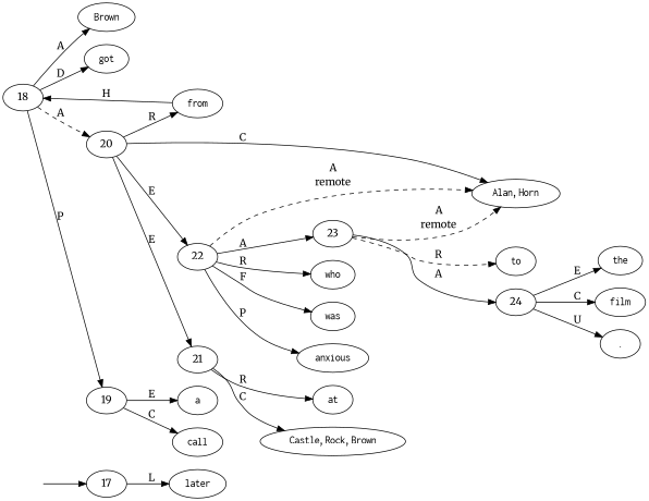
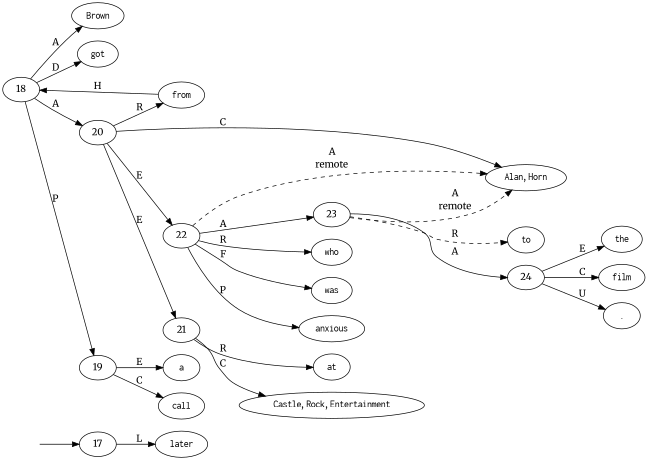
  digraph {
    fontname=Merriweather
    rankdir=LR
    node [fontname=Merriweather shape=oval]
    edge [fontname=Merriweather]
    top [style=invis shape=""]
    17 [shape=""]
    n3 [label=<<table align="center" border="0" cellspacing="0"><tr><td colspan="2"><font face="Courier">later</font></td></tr></table>>]
    18 [shape=""]
    n5 [label=<<table align="center" border="0" cellspacing="0"><tr><td colspan="2"><font face="Courier">Brown</font></td></tr></table>>]
    n6 [label=<<table align="center" border="0" cellspacing="0"><tr><td colspan="2"><font face="Courier">got</font></td></tr></table>>]
    20 [shape=""]
    19 [shape=""]
    n9 [label=<<table align="center" border="0" cellspacing="0"><tr><td colspan="2"><font face="Courier">a</font></td></tr></table>>]
    n10 [label=<<table align="center" border="0" cellspacing="0"><tr><td colspan="2"><font face="Courier">call</font></td></tr></table>>]
    n11 [label=<<table align="center" border="0" cellspacing="0"><tr><td colspan="2"><font face="Courier">from</font></td></tr></table>>]
    n12 [label=<<table align="center" border="0" cellspacing="0"><tr><td colspan="2"><font face="Courier">Alan</font>,&nbsp;<font face="Courier">Horn</font></td></tr></table>>]
    n13 [label=<<table align="center" border="0" cellspacing="0"><tr><td colspan="2"><font face="Courier">at</font></td></tr></table>>]
-   n14 [label=<<table align="center" border="0" cellspacing="0"><tr><td colspan="2"><font face="Courier">Castle</font>,&nbsp;<font face="Courier">Rock</font>,&nbsp;<font face="Courier">Brown</font></td></tr></table>>]
+   n14 [label=<<table align="center" border="0" cellspacing="0"><tr><td colspan="2"><font face="Courier">Castle</font>,&nbsp;<font face="Courier">Rock</font>,&nbsp;<font face="Courier">Entertainment</font></td></tr></table>>]
    n15 [label=<<table align="center" border="0" cellspacing="0"><tr><td colspan="2"><font face="Courier">who</font></td></tr></table>>]
    n16 [label=<<table align="center" border="0" cellspacing="0"><tr><td colspan="2"><font face="Courier">was</font></td></tr></table>>]
    n17 [label=<<table align="center" border="0" cellspacing="0"><tr><td colspan="2"><font face="Courier">anxious</font></td></tr></table>>]
    n18 [label=<<table align="center" border="0" cellspacing="0"><tr><td colspan="2"><font face="Courier">to</font></td></tr></table>>]
    n19 [label=<<table align="center" border="0" cellspacing="0"><tr><td colspan="2"><font face="Courier">the</font></td></tr></table>>]
    n20 [label=<<table align="center" border="0" cellspacing="0"><tr><td colspan="2"><font face="Courier">film</font></td></tr></table>>]
    n21 [label=<<table align="center" border="0" cellspacing="0"><tr><td colspan="2"><font face="Courier">.</font></td></tr></table>>]
    21 [shape=""]
    22 [shape=""]
    23 [shape=""]
    24 [shape=""]
    top -> 17
    17 -> n3 [label=L]
    18 -> n5 [label=A]
    18 -> n6 [label=D]
-   18 -> 20 [label=A style=dashed]
+   18 -> 20 [label=A]
    18 -> 19 [label=P]
    20 -> n11 [label=R]
    20 -> n12 [label=C]
    20 -> 21 [label=E]
    20 -> 22 [label=E]
    19 -> n9 [label=E]
    19 -> n10 [label=C]
    n11 -> 18 [label=H]
    21 -> n13 [label=R]
    21 -> n14 [label=C]
    22 -> n12 [label=<<table align="center" border="0" cellspacing="0"><tr><td colspan="1">A</td></tr><tr><td>remote</td></tr></table>> style=dashed]
    22 -> n15 [label=R]
    22 -> n16 [label=F]
    22 -> n17 [label=P]
    22 -> 23 [label=A]
    23 -> n12 [label=<<table align="center" border="0" cellspacing="0"><tr><td colspan="1">A</td></tr><tr><td>remote</td></tr></table>> style=dashed]
    23 -> n18 [label=R style=dashed]
    23 -> 24 [label=A]
    24 -> n19 [label=E]
    24 -> n20 [label=C]
    24 -> n21 [label=U]
  }
